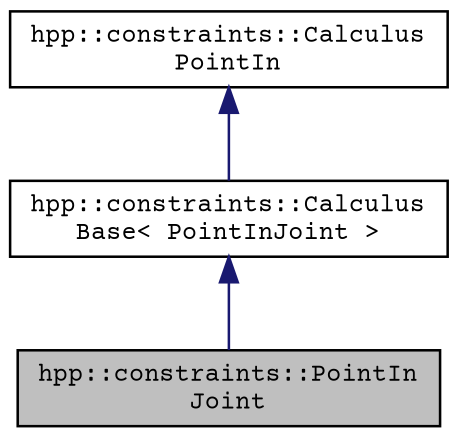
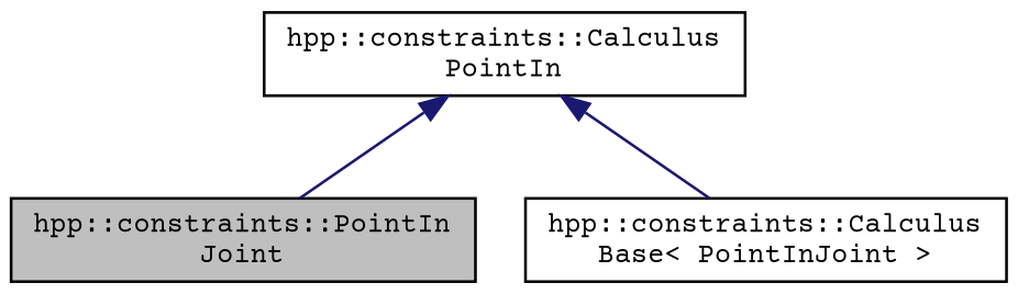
  digraph {
    fontname="Courier Prime"
    node [color=black fillcolor=white fontname="Courier Prime" fontsize=10 shape=record style=filled]
    edge [color=midnightblue dir=back fontname="Courier Prime" fontsize=10 labelfontname=FreeSans labelfontsize=10 style=solid]
    n1 [fillcolor=grey75 fontcolor=black height=0.2 label="hpp::constraints::PointIn\lJoint" width=0.4]
    n2 [height=0.2 label="hpp::constraints::Calculus\lBase\< PointInJoint \>" width=0.4]
    n3 [height=0.2 label="hpp::constraints::Calculus\lPointIn" width=0.4]
-   n2 -> n1
+   n3 -> n1
    n3 -> n2
  }
